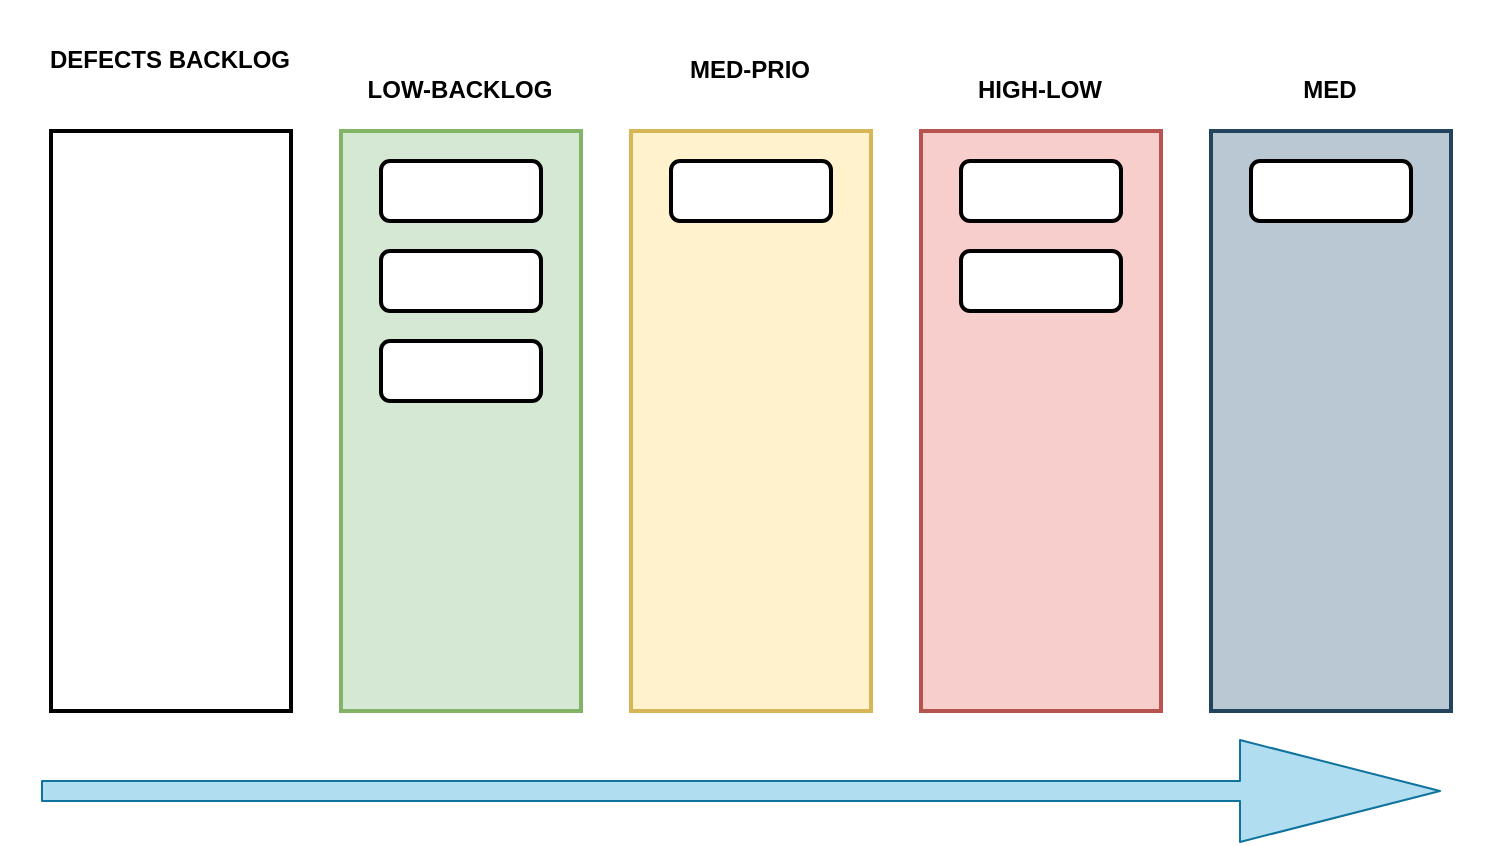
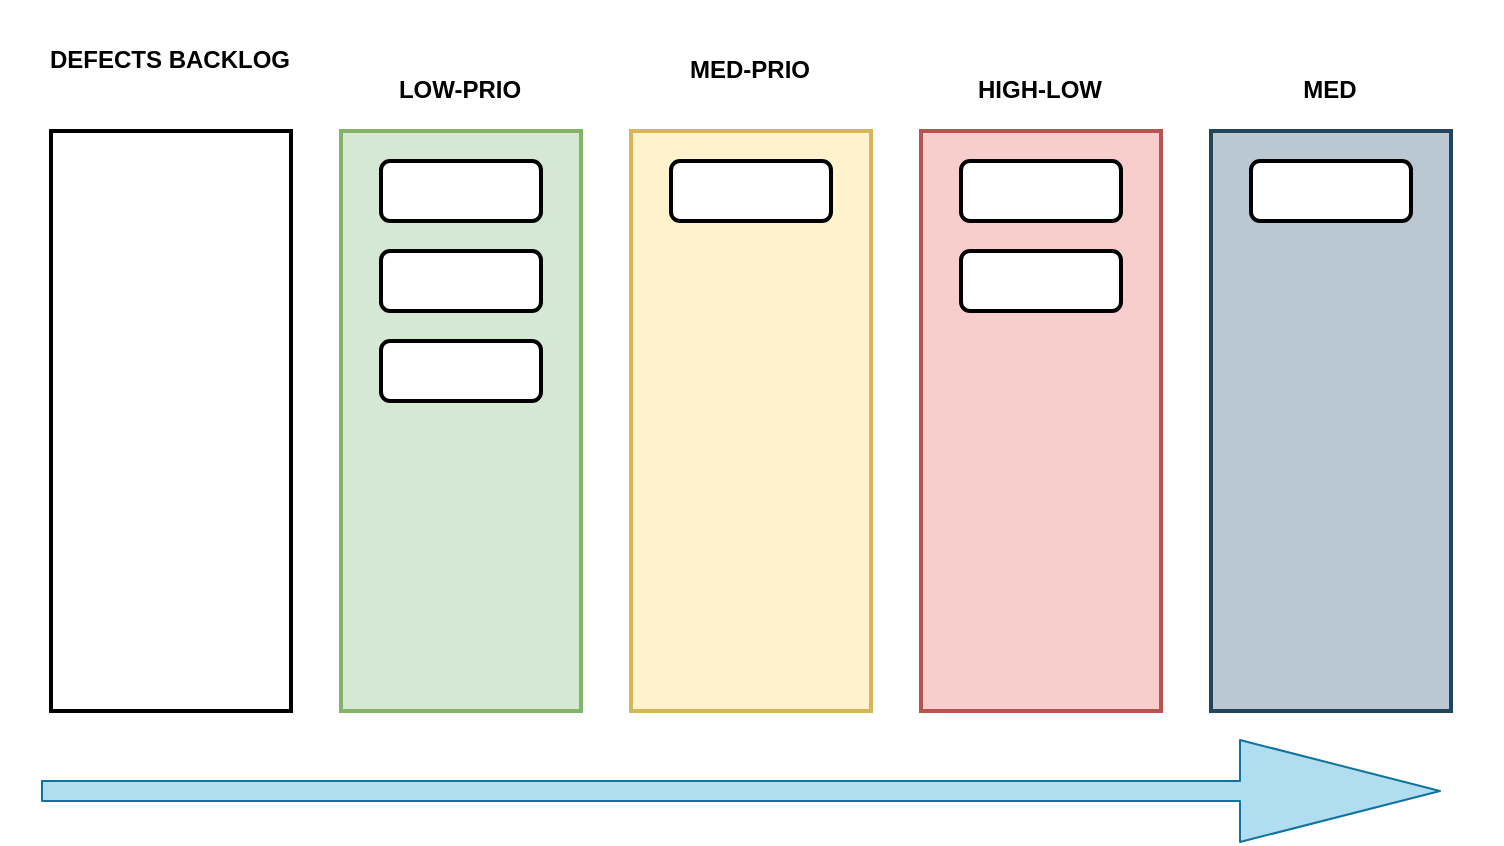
  <mxCell id="0" />
  <mxCell id="1" parent="0" />
  <mxCell id="2" value="" style="rounded=0;whiteSpace=wrap;html=1;fillColor=#d5e8d4;strokeColor=#82b366;strokeWidth=2;" vertex="1" parent="1"><mxGeometry x="170" y="65" width="120" height="290" as="geometry" /></mxCell>
  <mxCell id="3" value="DEFECTS BACKLOG" style="text;html=1;strokeColor=none;fillColor=none;align=center;verticalAlign=middle;whiteSpace=wrap;rounded=0;fontStyle=1" vertex="1" parent="1"><mxGeometry x="20" y="20" width="130" height="20" as="geometry" /></mxCell>
- <mxCell id="4" value="LOW-BACKLOG" style="text;html=1;strokeColor=none;fillColor=none;align=center;verticalAlign=middle;whiteSpace=wrap;rounded=0;fontStyle=1" vertex="1" parent="1"><mxGeometry x="165" y="35" width="130" height="20" as="geometry" /></mxCell>
+ <mxCell id="4" value="LOW-PRIO" style="text;html=1;strokeColor=none;fillColor=none;align=center;verticalAlign=middle;whiteSpace=wrap;rounded=0;fontStyle=1" vertex="1" parent="1"><mxGeometry x="165" y="35" width="130" height="20" as="geometry" /></mxCell>
  <mxCell id="5" value="" style="rounded=0;whiteSpace=wrap;html=1;fillColor=#fff2cc;strokeColor=#d6b656;strokeWidth=2;" vertex="1" parent="1"><mxGeometry x="315" y="65" width="120" height="290" as="geometry" /></mxCell>
  <mxCell id="6" value="MED-PRIO&lt;br&gt;" style="text;html=1;strokeColor=none;fillColor=none;align=center;verticalAlign=middle;whiteSpace=wrap;rounded=0;fontStyle=1" vertex="1" parent="1"><mxGeometry x="310" y="25" width="130" height="20" as="geometry" /></mxCell>
  <mxCell id="7" value="" style="rounded=0;whiteSpace=wrap;html=1;fillColor=#f8cecc;strokeColor=#b85450;strokeWidth=2;" vertex="1" parent="1"><mxGeometry x="460" y="65" width="120" height="290" as="geometry" /></mxCell>
  <mxCell id="8" value="HIGH-LOW" style="text;html=1;strokeColor=none;fillColor=none;align=center;verticalAlign=middle;whiteSpace=wrap;rounded=0;fontStyle=1" vertex="1" parent="1"><mxGeometry x="455" y="35" width="130" height="20" as="geometry" /></mxCell>
  <mxCell id="9" value="" style="rounded=0;whiteSpace=wrap;html=1;strokeWidth=2;fillColor=#bac8d3;strokeColor=#23445d;" vertex="1" parent="1"><mxGeometry x="605" y="65" width="120" height="290" as="geometry" /></mxCell>
  <mxCell id="10" value="MED" style="text;html=1;strokeColor=none;fillColor=none;align=center;verticalAlign=middle;whiteSpace=wrap;rounded=0;fontStyle=1" vertex="1" parent="1"><mxGeometry x="600" y="35" width="130" height="20" as="geometry" /></mxCell>
  <mxCell id="11" value="" style="rounded=1;whiteSpace=wrap;html=1;strokeWidth=2;" vertex="1" parent="1"><mxGeometry x="190" y="125" width="80" height="30" as="geometry" /></mxCell>
  <mxCell id="12" value="" style="rounded=1;whiteSpace=wrap;html=1;strokeWidth=2;" vertex="1" parent="1"><mxGeometry x="335" y="80" width="80" height="30" as="geometry" /></mxCell>
  <mxCell id="13" value="" style="rounded=1;whiteSpace=wrap;html=1;strokeWidth=2;" vertex="1" parent="1"><mxGeometry x="480" y="80" width="80" height="30" as="geometry" /></mxCell>
  <mxCell id="14" value="" style="rounded=1;whiteSpace=wrap;html=1;strokeWidth=2;" vertex="1" parent="1"><mxGeometry x="480" y="125" width="80" height="30" as="geometry" /></mxCell>
  <mxCell id="15" value="" style="rounded=1;whiteSpace=wrap;html=1;strokeWidth=2;" vertex="1" parent="1"><mxGeometry x="625" y="80" width="80" height="30" as="geometry" /></mxCell>
  <mxCell id="16" value="" style="rounded=1;whiteSpace=wrap;html=1;strokeWidth=2;" vertex="1" parent="1"><mxGeometry x="190" y="170" width="80" height="30" as="geometry" /></mxCell>
  <mxCell id="17" value="" style="shape=flexArrow;endArrow=classic;html=1;endWidth=40;endSize=33;fillColor=#b1ddf0;strokeColor=#10739e;" edge="1" parent="1"><mxGeometry width="50" height="50" relative="1" as="geometry"><mxPoint x="20" y="395" as="sourcePoint" /><mxPoint x="720" y="395" as="targetPoint" /></mxGeometry></mxCell>
  <mxCell id="18" value="" style="rounded=1;whiteSpace=wrap;html=1;strokeWidth=2;" vertex="1" parent="1"><mxGeometry x="190" y="80" width="80" height="30" as="geometry" /></mxCell>
  <mxCell id="19" value="" style="rounded=0;whiteSpace=wrap;html=1;strokeWidth=2;" vertex="1" parent="1"><mxGeometry x="25" y="65" width="120" height="290" as="geometry" /></mxCell>
